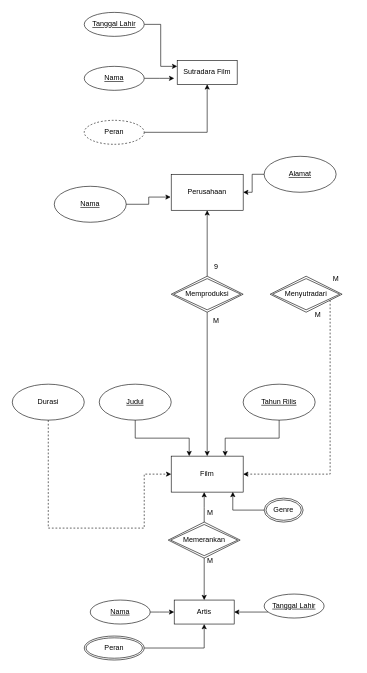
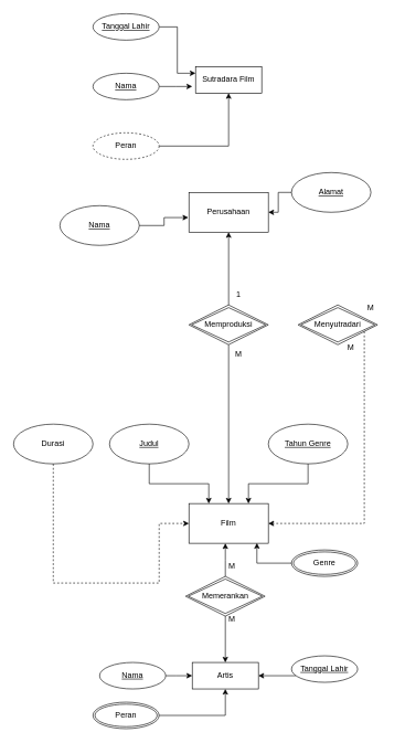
  <mxCell id="0" />
  <mxCell id="1" parent="0" />
  <mxCell id="2" value="Perusahaan" style="rounded=0;whiteSpace=wrap;html=1;" vertex="1" parent="1"><mxGeometry x="285" y="290" width="120" height="60" as="geometry" /></mxCell>
  <mxCell id="3" value="" style="group" vertex="1" connectable="0" parent="1"><mxGeometry x="20" y="640" width="505" height="180" as="geometry" /></mxCell>
  <mxCell id="4" value="Film" style="rounded=0;whiteSpace=wrap;html=1;" vertex="1" parent="3"><mxGeometry x="265" y="120" width="120" height="60" as="geometry" /></mxCell>
  <mxCell id="5" value="&lt;u&gt;Judul&lt;/u&gt;" style="ellipse;whiteSpace=wrap;html=1;" vertex="1" parent="3"><mxGeometry x="145" width="120" height="60" as="geometry" /></mxCell>
- <mxCell id="6" value="&lt;u&gt;Tahun Rilis&lt;/u&gt;" style="ellipse;whiteSpace=wrap;html=1;" vertex="1" parent="3"><mxGeometry x="385" width="120" height="60" as="geometry" /></mxCell>
+ <mxCell id="6" value="&lt;u&gt;Tahun Genre&lt;/u&gt;" style="ellipse;whiteSpace=wrap;html=1;" vertex="1" parent="3"><mxGeometry x="385" width="120" height="60" as="geometry" /></mxCell>
  <mxCell id="7" value="Durasi" style="ellipse;whiteSpace=wrap;html=1;" vertex="1" parent="3"><mxGeometry width="120" height="60" as="geometry" /></mxCell>
  <mxCell id="8" style="edgeStyle=orthogonalEdgeStyle;rounded=0;orthogonalLoop=1;jettySize=auto;html=1;entryX=0.25;entryY=0;entryDx=0;entryDy=0;" edge="1" parent="3" source="5" target="4"><mxGeometry relative="1" as="geometry" /></mxCell>
  <mxCell id="9" style="edgeStyle=orthogonalEdgeStyle;rounded=0;orthogonalLoop=1;jettySize=auto;html=1;entryX=0.75;entryY=0;entryDx=0;entryDy=0;" edge="1" parent="3" source="6" target="4"><mxGeometry relative="1" as="geometry" /></mxCell>
  <mxCell id="10" style="edgeStyle=orthogonalEdgeStyle;rounded=0;orthogonalLoop=1;jettySize=auto;html=1;entryX=0;entryY=0.5;entryDx=0;entryDy=0;dashed=1;" edge="1" parent="3" source="7" target="4"><mxGeometry relative="1" as="geometry"><Array as="points"><mxPoint x="220" y="240" /></Array></mxGeometry></mxCell>
  <mxCell id="11" value="&lt;u&gt;Nama&lt;/u&gt;" style="ellipse;whiteSpace=wrap;html=1;" vertex="1" parent="1"><mxGeometry x="90" y="310" width="120" height="60" as="geometry" /></mxCell>
  <mxCell id="12" style="edgeStyle=orthogonalEdgeStyle;rounded=0;orthogonalLoop=1;jettySize=auto;html=1;entryX=1;entryY=0.5;entryDx=0;entryDy=0;" edge="1" parent="1" source="13" target="2"><mxGeometry relative="1" as="geometry" /></mxCell>
  <mxCell id="13" value="&lt;u&gt;Alamat&lt;/u&gt;" style="ellipse;whiteSpace=wrap;html=1;" vertex="1" parent="1"><mxGeometry x="440" y="260" width="120" height="60" as="geometry" /></mxCell>
  <mxCell id="14" style="edgeStyle=orthogonalEdgeStyle;rounded=0;orthogonalLoop=1;jettySize=auto;html=1;entryX=-0.008;entryY=0.633;entryDx=0;entryDy=0;entryPerimeter=0;" edge="1" parent="1" source="11" target="2"><mxGeometry relative="1" as="geometry" /></mxCell>
  <mxCell id="15" value="Artis" style="whiteSpace=wrap;html=1;align=center;" vertex="1" parent="1"><mxGeometry x="290" y="1000" width="100" height="40" as="geometry" /></mxCell>
  <mxCell id="16" style="edgeStyle=orthogonalEdgeStyle;rounded=0;orthogonalLoop=1;jettySize=auto;html=1;entryX=0;entryY=0.5;entryDx=0;entryDy=0;" edge="1" parent="1" source="17" target="15"><mxGeometry relative="1" as="geometry"><Array as="points"><mxPoint x="265" y="1020" /></Array></mxGeometry></mxCell>
  <mxCell id="17" value="&lt;u&gt;Nama&lt;/u&gt;" style="ellipse;whiteSpace=wrap;html=1;align=center;" vertex="1" parent="1"><mxGeometry x="150" y="1000" width="100" height="40" as="geometry" /></mxCell>
  <mxCell id="18" style="edgeStyle=orthogonalEdgeStyle;rounded=0;orthogonalLoop=1;jettySize=auto;html=1;entryX=1;entryY=0.5;entryDx=0;entryDy=0;" edge="1" parent="1" source="19" target="15"><mxGeometry relative="1" as="geometry"><Array as="points"><mxPoint x="440" y="1020" /><mxPoint x="440" y="1020" /></Array></mxGeometry></mxCell>
  <mxCell id="19" value="&lt;u&gt;Tanggal Lahir&lt;/u&gt;" style="ellipse;whiteSpace=wrap;html=1;align=center;" vertex="1" parent="1"><mxGeometry x="440" y="990" width="100" height="40" as="geometry" /></mxCell>
  <mxCell id="20" style="edgeStyle=orthogonalEdgeStyle;rounded=0;orthogonalLoop=1;jettySize=auto;html=1;entryX=0.5;entryY=0;entryDx=0;entryDy=0;" edge="1" parent="1" source="22" target="4"><mxGeometry relative="1" as="geometry" /></mxCell>
  <mxCell id="21" value="" style="edgeStyle=orthogonalEdgeStyle;rounded=0;orthogonalLoop=1;jettySize=auto;html=1;" edge="1" parent="1" source="22" target="2"><mxGeometry relative="1" as="geometry" /></mxCell>
  <mxCell id="22" value="Memproduksi" style="shape=rhombus;double=1;perimeter=rhombusPerimeter;whiteSpace=wrap;html=1;align=center;" vertex="1" parent="1"><mxGeometry x="285" y="460" width="120" height="60" as="geometry" /></mxCell>
  <mxCell id="23" style="edgeStyle=orthogonalEdgeStyle;rounded=0;orthogonalLoop=1;jettySize=auto;html=1;" edge="1" parent="1" source="25"><mxGeometry relative="1" as="geometry"><mxPoint x="340" y="820" as="targetPoint" /></mxGeometry></mxCell>
  <mxCell id="24" value="" style="edgeStyle=orthogonalEdgeStyle;rounded=0;orthogonalLoop=1;jettySize=auto;html=1;" edge="1" parent="1" source="25" target="15"><mxGeometry relative="1" as="geometry" /></mxCell>
  <mxCell id="25" value="Memerankan" style="shape=rhombus;double=1;perimeter=rhombusPerimeter;whiteSpace=wrap;html=1;align=center;" vertex="1" parent="1"><mxGeometry x="280" y="870" width="120" height="60" as="geometry" /></mxCell>
  <mxCell id="26" style="edgeStyle=orthogonalEdgeStyle;rounded=0;orthogonalLoop=1;jettySize=auto;html=1;entryX=0.5;entryY=1;entryDx=0;entryDy=0;" edge="1" parent="1" source="27" target="15"><mxGeometry relative="1" as="geometry" /></mxCell>
  <mxCell id="27" value="Peran" style="ellipse;shape=doubleEllipse;margin=3;whiteSpace=wrap;html=1;align=center;" vertex="1" parent="1"><mxGeometry x="140" y="1060" width="100" height="40" as="geometry" /></mxCell>
  <mxCell id="28" value="Sutradara Film" style="whiteSpace=wrap;html=1;align=center;" vertex="1" parent="1"><mxGeometry x="295" y="100" width="100" height="40" as="geometry" /></mxCell>
  <mxCell id="29" style="edgeStyle=orthogonalEdgeStyle;rounded=0;orthogonalLoop=1;jettySize=auto;html=1;" edge="1" parent="1" source="30"><mxGeometry relative="1" as="geometry"><mxPoint x="290" y="130" as="targetPoint" /></mxGeometry></mxCell>
  <mxCell id="30" value="Nama" style="ellipse;whiteSpace=wrap;html=1;align=center;fontStyle=4;" vertex="1" parent="1"><mxGeometry x="140" y="110" width="100" height="40" as="geometry" /></mxCell>
  <mxCell id="31" style="edgeStyle=orthogonalEdgeStyle;rounded=0;orthogonalLoop=1;jettySize=auto;html=1;entryX=0;entryY=0.25;entryDx=0;entryDy=0;" edge="1" parent="1" source="32" target="28"><mxGeometry relative="1" as="geometry" /></mxCell>
  <mxCell id="32" value="Tanggal Lahir" style="ellipse;whiteSpace=wrap;html=1;align=center;fontStyle=4;" vertex="1" parent="1"><mxGeometry x="140" y="20" width="100" height="40" as="geometry" /></mxCell>
  <mxCell id="33" style="edgeStyle=orthogonalEdgeStyle;rounded=0;orthogonalLoop=1;jettySize=auto;html=1;entryX=0.5;entryY=1;entryDx=0;entryDy=0;" edge="1" parent="1" source="34" target="28"><mxGeometry relative="1" as="geometry" /></mxCell>
  <mxCell id="34" value="Peran" style="ellipse;whiteSpace=wrap;html=1;align=center;dashed=1;" vertex="1" parent="1"><mxGeometry x="140" y="200" width="100" height="40" as="geometry" /></mxCell>
  <mxCell id="35" style="edgeStyle=orthogonalEdgeStyle;rounded=0;orthogonalLoop=1;jettySize=auto;html=1;entryX=1;entryY=0.5;entryDx=0;entryDy=0;dashed=1;" edge="1" parent="1" source="36" target="4"><mxGeometry relative="1" as="geometry"><Array as="points"><mxPoint x="550" y="790" /></Array></mxGeometry></mxCell>
  <mxCell id="36" value="Menyutradari" style="shape=rhombus;double=1;perimeter=rhombusPerimeter;whiteSpace=wrap;html=1;align=center;" vertex="1" parent="1"><mxGeometry x="450" y="460" width="120" height="60" as="geometry" /></mxCell>
- <mxCell id="37" value="Genre" style="ellipse;shape=doubleEllipse;margin=3;whiteSpace=wrap;html=1;align=center;" vertex="1" parent="1"><mxGeometry x="440" y="830" width="65" height="40" as="geometry" /></mxCell>
+ <mxCell id="37" value="Genre" style="ellipse;shape=doubleEllipse;margin=3;whiteSpace=wrap;html=1;align=center;" vertex="1" parent="1"><mxGeometry x="440" y="830" width="100" height="40" as="geometry" /></mxCell>
  <mxCell id="38" style="edgeStyle=orthogonalEdgeStyle;rounded=0;orthogonalLoop=1;jettySize=auto;html=1;entryX=0.856;entryY=0.994;entryDx=0;entryDy=0;entryPerimeter=0;" edge="1" parent="1" source="37" target="4"><mxGeometry relative="1" as="geometry" /></mxCell>
  <mxCell id="39" value="M" style="text;html=1;strokeColor=none;fillColor=none;align=center;verticalAlign=middle;whiteSpace=wrap;rounded=0;" vertex="1" parent="1"><mxGeometry x="320" y="920" width="60" height="30" as="geometry" /></mxCell>
  <mxCell id="40" value="M" style="text;html=1;strokeColor=none;fillColor=none;align=center;verticalAlign=middle;whiteSpace=wrap;rounded=0;" vertex="1" parent="1"><mxGeometry x="320" y="840" width="60" height="30" as="geometry" /></mxCell>
  <mxCell id="41" value="M" style="text;html=1;strokeColor=none;fillColor=none;align=center;verticalAlign=middle;whiteSpace=wrap;rounded=0;" vertex="1" parent="1"><mxGeometry x="330" y="520" width="60" height="30" as="geometry" /></mxCell>
- <mxCell id="42" value="9" style="text;html=1;strokeColor=none;fillColor=none;align=center;verticalAlign=middle;whiteSpace=wrap;rounded=0;" vertex="1" parent="1"><mxGeometry x="330" y="430" width="60" height="30" as="geometry" /></mxCell>
+ <mxCell id="42" value="1" style="text;html=1;strokeColor=none;fillColor=none;align=center;verticalAlign=middle;whiteSpace=wrap;rounded=0;" vertex="1" parent="1"><mxGeometry x="330" y="430" width="60" height="30" as="geometry" /></mxCell>
  <mxCell id="43" value="M" style="text;html=1;strokeColor=none;fillColor=none;align=center;verticalAlign=middle;whiteSpace=wrap;rounded=0;" vertex="1" parent="1"><mxGeometry x="500" y="510" width="60" height="30" as="geometry" /></mxCell>
  <mxCell id="44" value="M" style="text;html=1;strokeColor=none;fillColor=none;align=center;verticalAlign=middle;whiteSpace=wrap;rounded=0;" vertex="1" parent="1"><mxGeometry x="530" y="450" width="60" height="30" as="geometry" /></mxCell>
